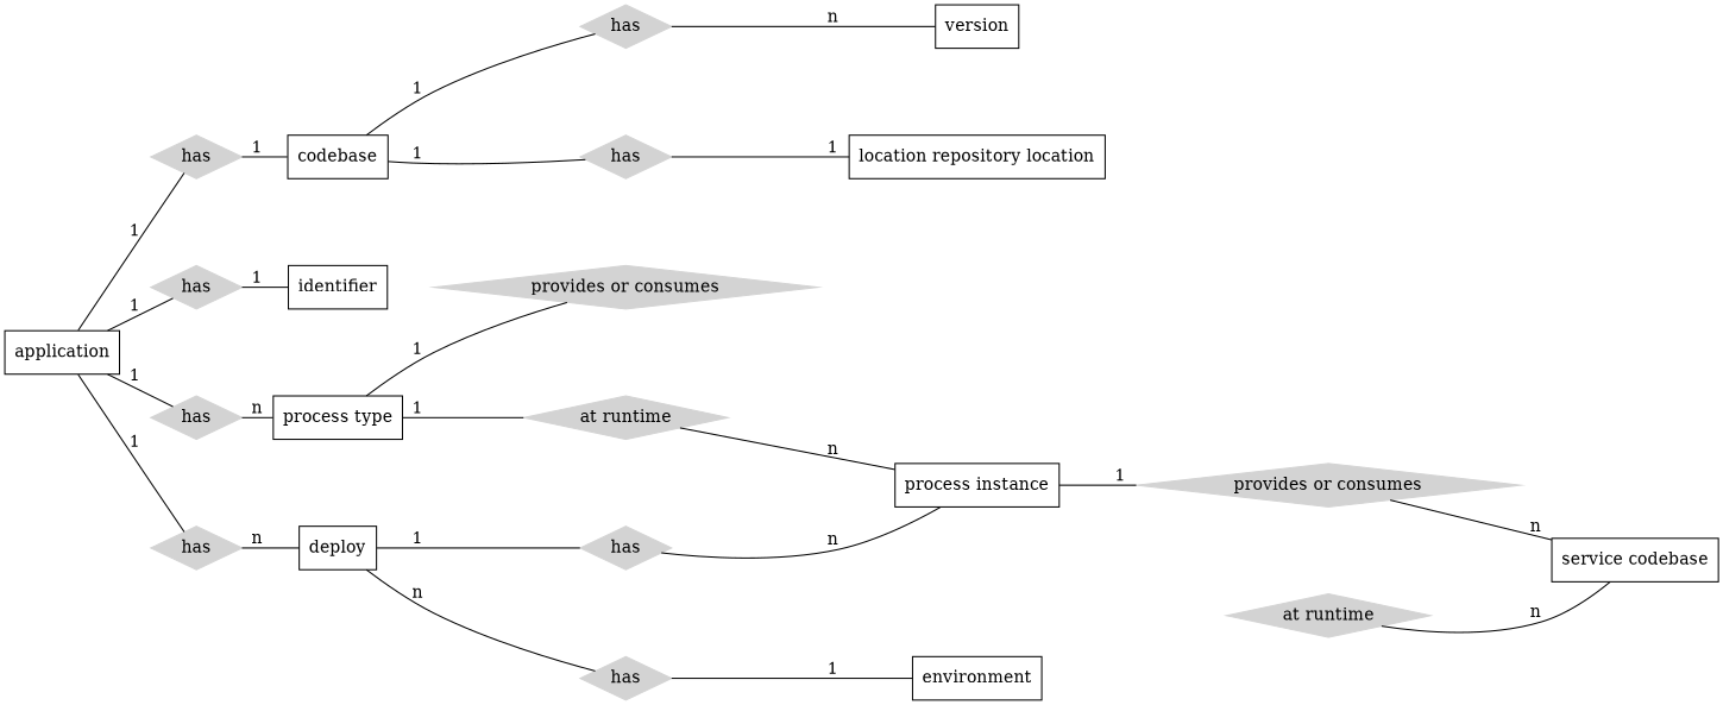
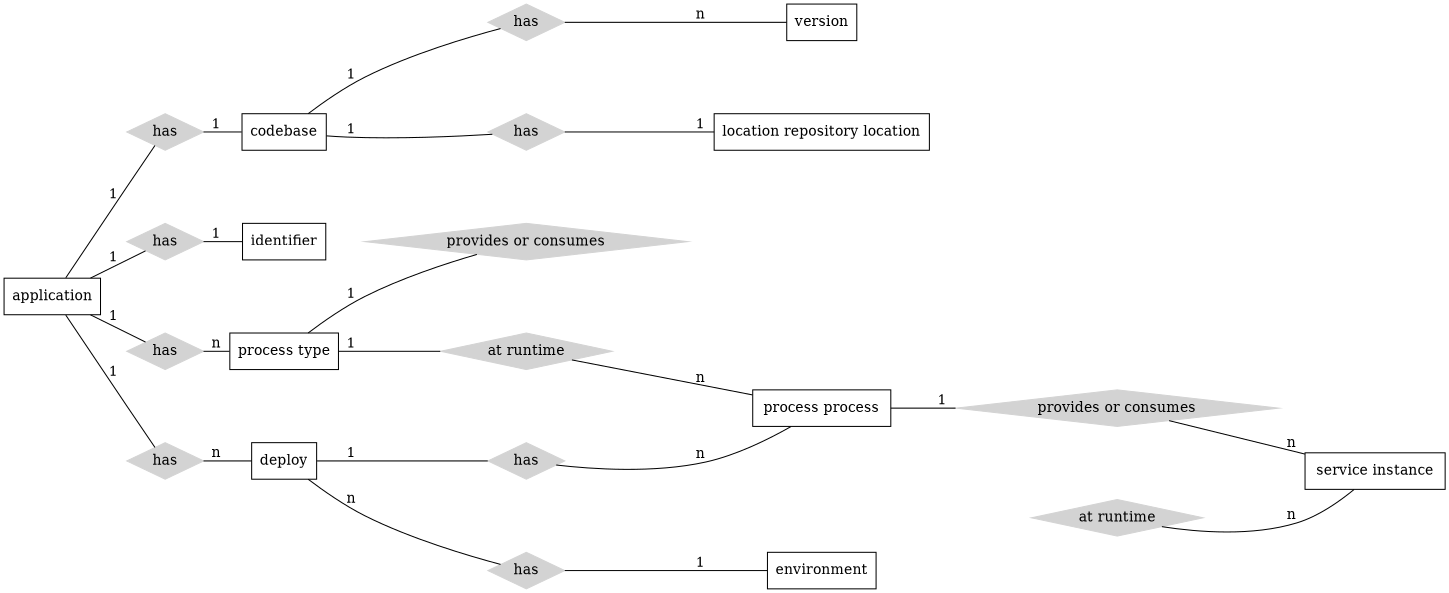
  graph {
    nodesep=1.0
    rankdir=LR
    ranksep=0.1
    node [color=lightgrey shape=diamond style=filled]
    n1 [label=has]
    n2 [label=has]
    n3 [label=has]
    n4 [label=has]
    n5 [label=has]
    n6 [label=has]
    n7 [label=has]
    n8 [label=has]
    n9 [label="provides or consumes"]
    n10 [label="provides or consumes"]
    n11 [label="at runtime"]
    n12 [label="at runtime"]
    codebase [shape=box color="" style=""]
    version [shape=box color="" style=""]
    n15 [label="location repository location" shape=box color="" style=""]
    identifier [shape=box color="" style=""]
    "process type" [shape=box color="" style=""]
    deploy [shape=box color="" style=""]
-   "process instance" [shape=box color="" style=""]
+   "process instance" [shape=box label="process process" color="" style=""]
    environment [shape=box color="" style=""]
-   "service instance" [shape=box label="service codebase" color="" style=""]
+   "service instance" [shape=box color="" style=""]
    application [shape=box color="" style=""]
    subgraph sub_1 {
      n1
      n2
      n3
      n4
      n5
      n6
      n7
      n8
    }
    subgraph sub_2 {
      n9
      n10
    }
    subgraph sub_3 {
      n11
      n12
    }
    n1 -- codebase [label=1]
    n2 -- version [label=n]
    n3 -- n15 [label=1]
    n4 -- identifier [label=1]
    n5 -- "process type" [label=n]
    n6 -- deploy [label=n]
    n7 -- "process instance" [label=n]
    n8 -- environment [label=1]
    n10 -- "service instance" [label=n]
    n11 -- "process instance" [label=n]
    n12 -- "service instance" [label=n]
    codebase -- n2 [label=1]
    codebase -- n3 [label=1]
    "process type" -- n9 [label=1]
    "process type" -- n11 [label=1]
    deploy -- n7 [label=1]
    deploy -- n8 [label=n]
    "process instance" -- n10 [label=1]
    application -- n1 [label=1]
    application -- n4 [label=1]
    application -- n5 [label=1]
    application -- n6 [label=1]
  }
